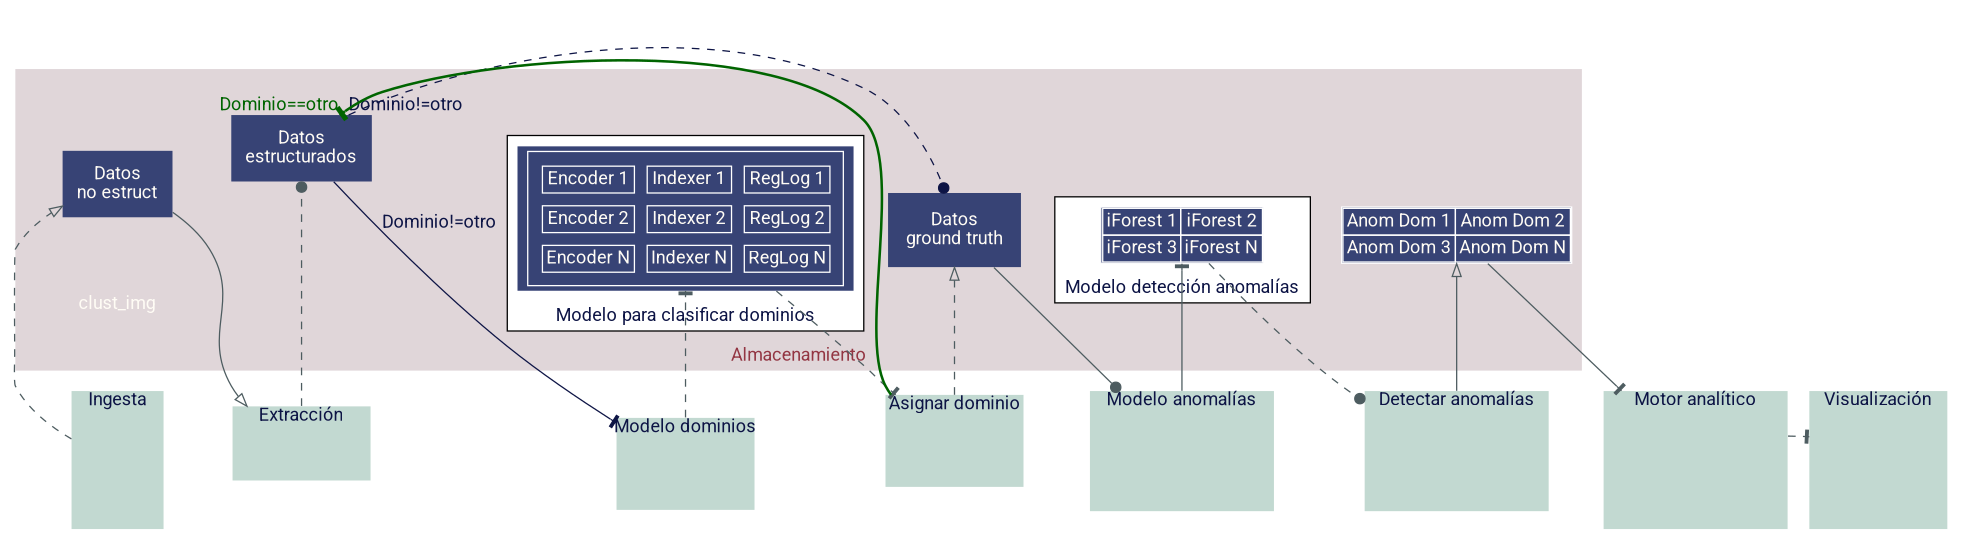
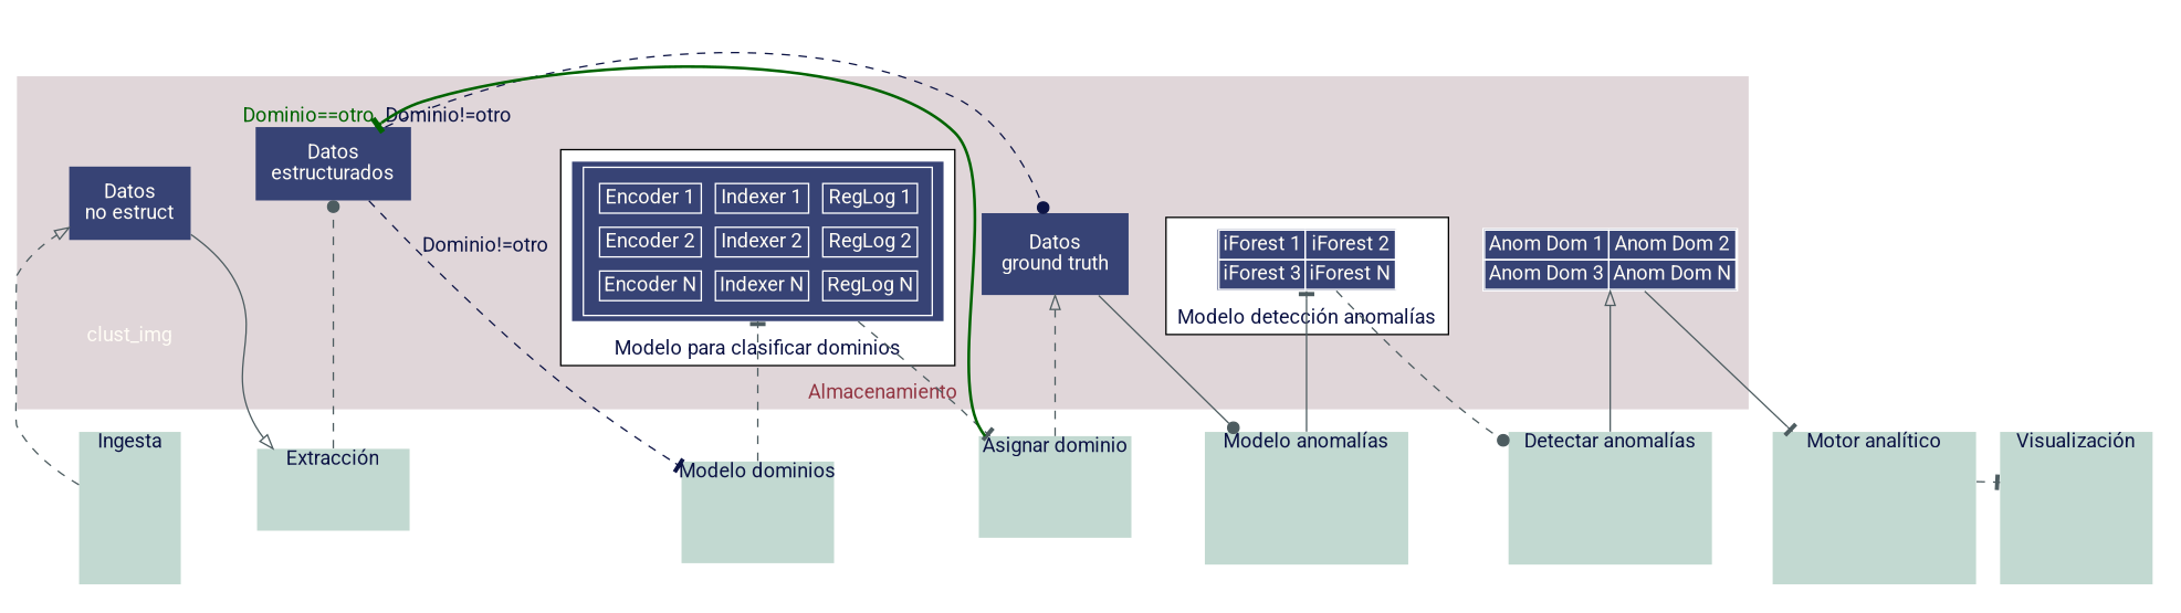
  digraph {
    fontname=Roboto
    newrank=true
    nodesep=0.7
    rankdir=LR
    ranksep=0
    node [fillcolor="#c2d9d1" fixedsize=true fontcolor="#0d1445" fontname=Roboto labelloc=top penwidth=0 shape=box style=filled]
    edge [color="#4d5c60" fontname=Roboto style=invis]
    n1 [height=1.5 label=Ingesta width=1]
    n2 [fillcolor="#374375" fontcolor="#fffcf5" label="Datos\nno estruct" margin=0.15 fixedsize="" labelloc=""]
    n3 [height=0.8 label="Extracción" width=1.5]
    n4 [fillcolor="#374375" fontcolor="#fffcf5" label="Datos\nestructurados" margin=0.15 fixedsize="" labelloc=""]
    n5 [height=1 label="Modelo dominios" margin=0.20 width=1.5]
    n6 [fillcolor="#374375" fontcolor="#fffcf5" label=<         <table border="1" color="white" cellspacing="10">           <tr><td>Encoder 1</td><td>Indexer 1</td><td>RegLog 1</td></tr>           <tr><td>Encoder 2</td><td>Indexer 2</td><td>RegLog 2</td></tr>           <tr><td>Encoder N</td><td>Indexer N</td><td>RegLog N</td></tr>         </table>       > fixedsize="" labelloc=""]
    n7 [height=1 label="Asignar dominio" margin=0.13 width=1.5]
    n8 [fillcolor="#374375" fontcolor="#fffcf5" label="Datos\nground truth" margin=0.20 fixedsize="" labelloc=""]
    n9 [height=1.3 label="Modelo anomalías" width=2]
    n10 [fillcolor="#374375" fontcolor="#fffcf5" label=<         <table border="1" color="white" cellspacing="0">           <tr><td>iForest 1</td><td>iForest 2</td></tr>           <tr><td>iForest 3</td><td>iForest N</td></tr>         </table>       > margin=0 fixedsize="" labelloc=""]
    n11 [height=1.3 label="Detectar anomalías" width=2]
    n12 [fillcolor="#374375" fontcolor="#fffcf5" label=<         <table border="1" color="white" cellspacing="0">         <tr><td>Anom Dom 1</td><td>Anom Dom 2</td></tr>         <tr><td>Anom Dom 3</td><td>Anom Dom N</td></tr>       </table>       > margin=0 fixedsize="" labelloc=""]
    n13 [height=1.5 label="Motor analítico" width=2]
    n14 [height=1.5 label="Visualización" width=1.5]
    clust_img [fillcolor="#e0d6d9" fontcolor="#fffcf5" height=0.5 shape=rect width=2 labelloc=""]
    subgraph sub_1 {
      rank=same
      n1
      n2
    }
    subgraph sub_2 {
      rank=same
      n3
      n4
    }
    subgraph sub_3 {
      rank=same
      n5
      n6
    }
    subgraph sub_4 {
      rank=same
      n7
      n8
    }
    subgraph sub_5 {
      rank=same
      n9
      n10
    }
    subgraph sub_6 {
      rank=same
      n11
      n12
    }
    subgraph sub_7 {
      rank=same
      n13
    }
    subgraph sub_8 {
      rank=same
      n14
    }
    subgraph cluster_9 {
      penwidth=0
      n1
      n3
      n5
      n7
      n9
      n11
      n13
      n14
    }
    subgraph cluster_10 {
      bgcolor="#e0d6d9"
      fontcolor="#933643"
      label=Almacenamiento
      labelloc=bottom
      penwidth=0
      n2
      n4
      n8
      n12
      clust_img
      subgraph cluster_11 {
        bgcolor=white
        fontcolor="#0d1445"
        label="Modelo para clasificar dominios"
        labelloc=bottom
        penwidth=1
        n6
      }
      subgraph cluster_12 {
        bgcolor=white
        fontcolor="#0d1445"
        label="Modelo detección anomalías"
        labelloc=bottom
        penwidth=1
        n10
      }
    }
    n1 -> n2 [arrowhead=onormal style=dashed]
    n1 -> n3
    n2 -> n3 [arrowhead=onormal style=solid]
    n2 -> n4
    n3 -> n4 [arrowhead=dot style=dashed]
    n3 -> n5
-   n4 -> n5 [arrowhead=tee color="#0d1445" fontcolor="#0d1445" label="Dominio!=otro" style=solid]
+   n4 -> n5 [arrowhead=tee color="#0d1445" fontcolor="#0d1445" label="Dominio!=otro" style=dashed]
    n4 -> n8
    n4 -> n8 [arrowhead=dot color="#0d1445" fontcolor="#0d1445" labeldistance=7 style=dashed taillabel="Dominio!=otro"]
    n5 -> n6 [arrowhead=tee style=dashed]
    n5 -> n7
    n6 -> n7 [arrowhead=tee style=dashed]
    n7 -> n4 [arrowhead=tee color=darkgreen fontcolor=darkgreen headlabel="Dominio==otro" labeldistance=10.0 penwidth=2 style=solid]
    n7 -> n8 [arrowhead=onormal style=dashed]
    n7 -> n9
    n8 -> n9 [arrowhead=dot style=solid]
    n8 -> n10
    n9 -> n10 [arrowhead=tee style=solid]
    n9 -> n11
    n10 -> n11 [arrowhead=dot style=dashed]
    n10 -> n12
    n11 -> n12 [arrowhead=onormal style=solid]
    n11 -> n13
    n12 -> n13 [arrowhead=tee style=solid]
    n13 -> n14
    n13 -> n14 [arrowhead=tee style=dashed]
  }
